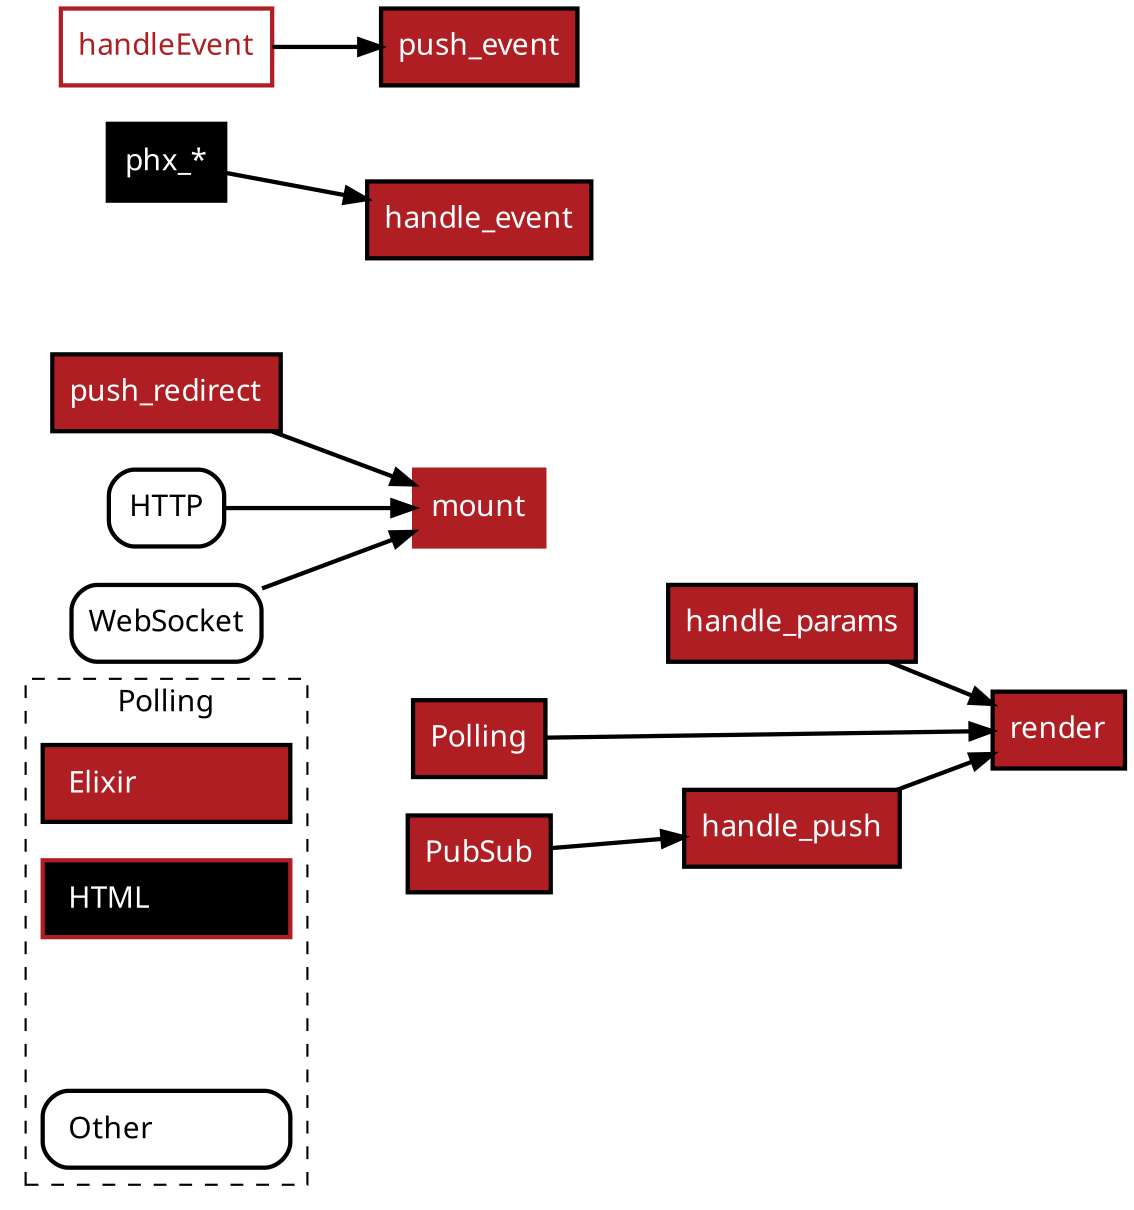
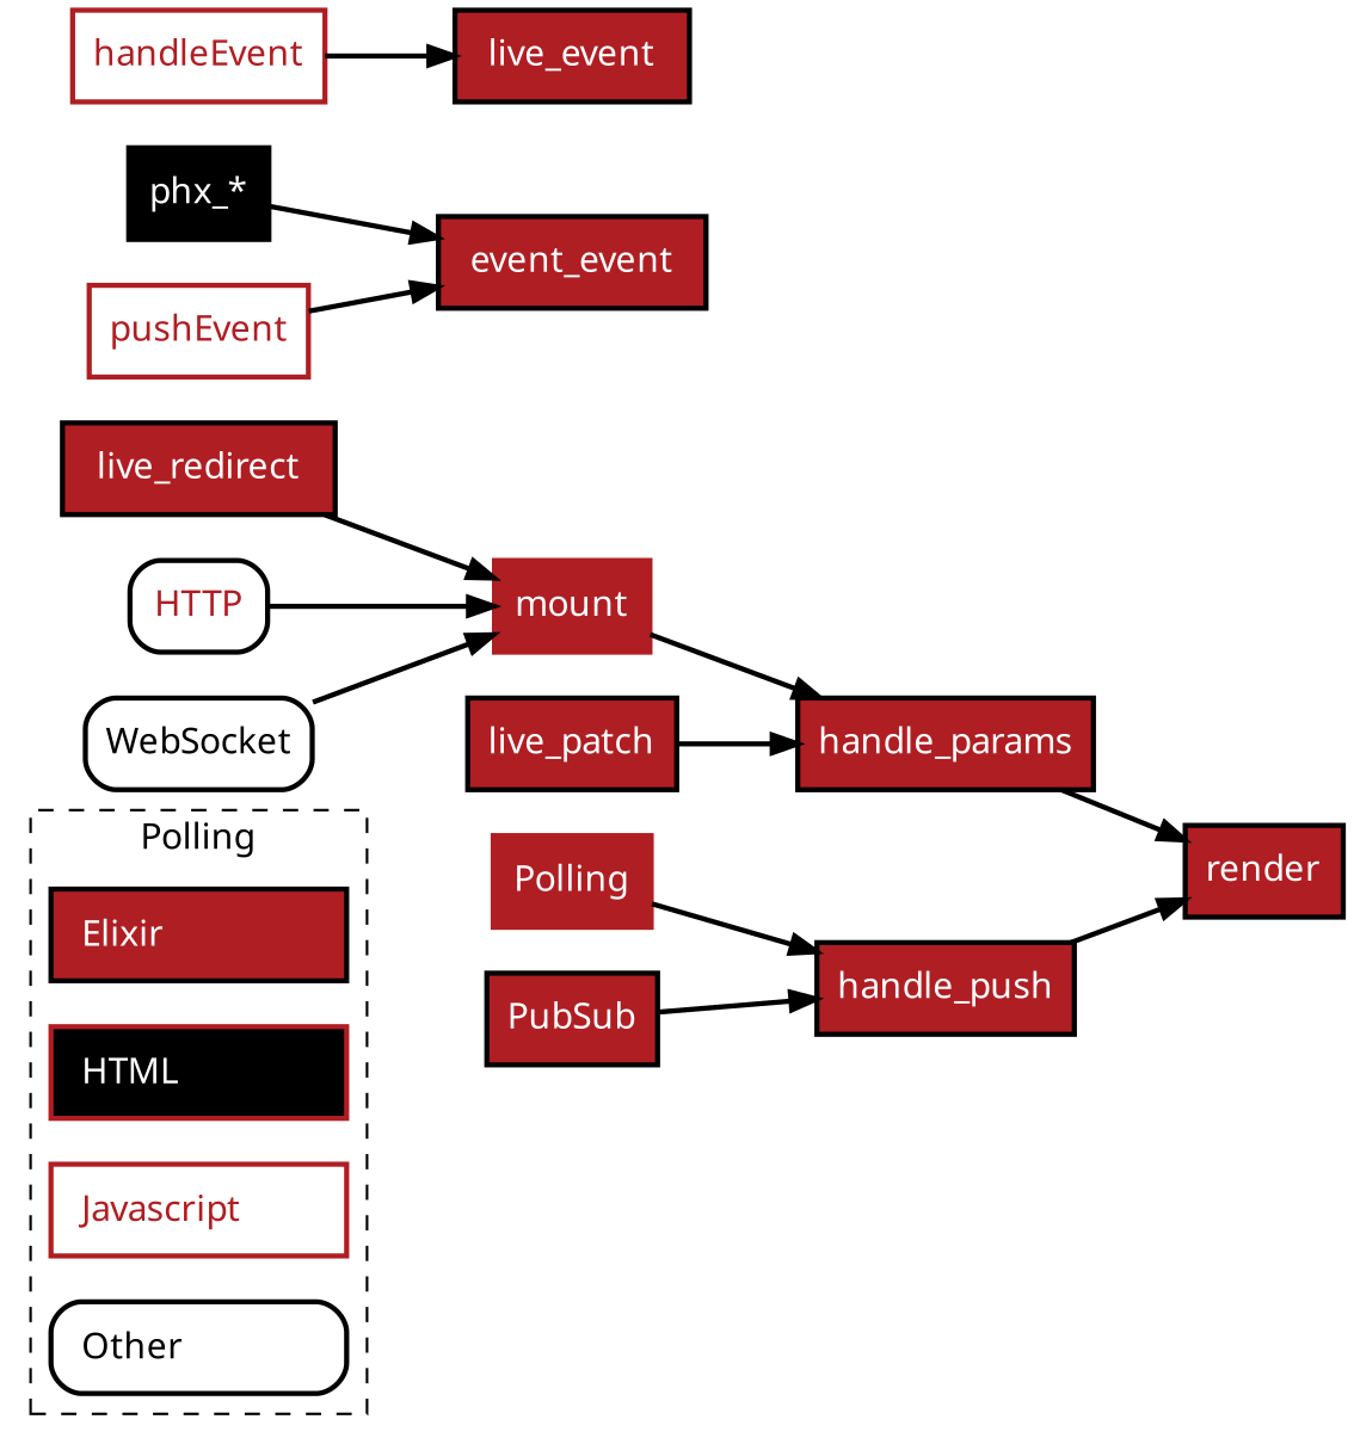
  strict digraph {
    color="#af1e23"
    fontcolor="#af1e23"
    fontname=Verdana
    rankdir=LR
    node [color=black fillcolor="#af1e23" fontcolor=white fontname=Verdana penwidth=2 shape=box style=filled]
    edge [color=black fontname=Verdana penwidth=2]
    n1 [label=<<table border="0" width="100%"><tr><td>Elixir</td></tr></table>>]
    n2 [color="#af1e23" fillcolor=black label=<<table border="0" width="100%"><tr><td>HTML</td></tr></table>>]
+   n3 [color="#af1e23" fillcolor=white fontcolor="#af1e23" label=<<table border="0" width="100%"><tr><td>Javascript</td></tr></table>>]
    n4 [fillcolor=white fontcolor=black label=<<table border="0" width="100%"><tr><td>Other</td></tr></table>> style=rounded]
-   live_redirect [label=push_redirect]
+   live_redirect
    mount [color="#af1e23"]
    handle_params
    render
-   handle_event
-   Polling
+   live_patch
+   handle_event [label=event_event]
+   Polling [color="#af1e23"]
    n12 [label=handle_push]
    PubSub
-   push_event
+   push_event [label=live_event]
    "phx_*" [fillcolor=black]
    handleEvent [color="#af1e23" fillcolor=white fontcolor="#af1e23"]
-   HTTP [fillcolor=white fontcolor=black style=rounded]
+   pushEvent [color="#af1e23" fillcolor=white fontcolor="#af1e23"]
+   HTTP [fillcolor=white fontcolor="#af1e23" style=rounded]
    WebSocket [fillcolor=white fontcolor=black style=rounded]
    subgraph cluster_1 {
      color=black
      fontcolor=black
      label=Polling
      style=dashed
      n1
      n2
+     n3
      n4
    }
    subgraph sub_2 {
      live_redirect
      mount
      handle_params
      render
+     live_patch
      handle_event
      Polling
      n12
      PubSub
      push_event
    }
    subgraph sub_3 {
      handle_event
      "phx_*"
    }
    subgraph sub_4 {
      handle_event
      push_event
      handleEvent
+     pushEvent
    }
    subgraph sub_5 {
      mount
      HTTP
      WebSocket
    }
    live_redirect -> mount
+   mount -> handle_params
    handle_params -> render
-   Polling -> render
+   live_patch -> handle_params
+   Polling -> n12
    n12 -> render
    PubSub -> n12
    "phx_*" -> handle_event
    handleEvent -> push_event
+   pushEvent -> handle_event
    HTTP -> mount
    WebSocket -> mount
  }
